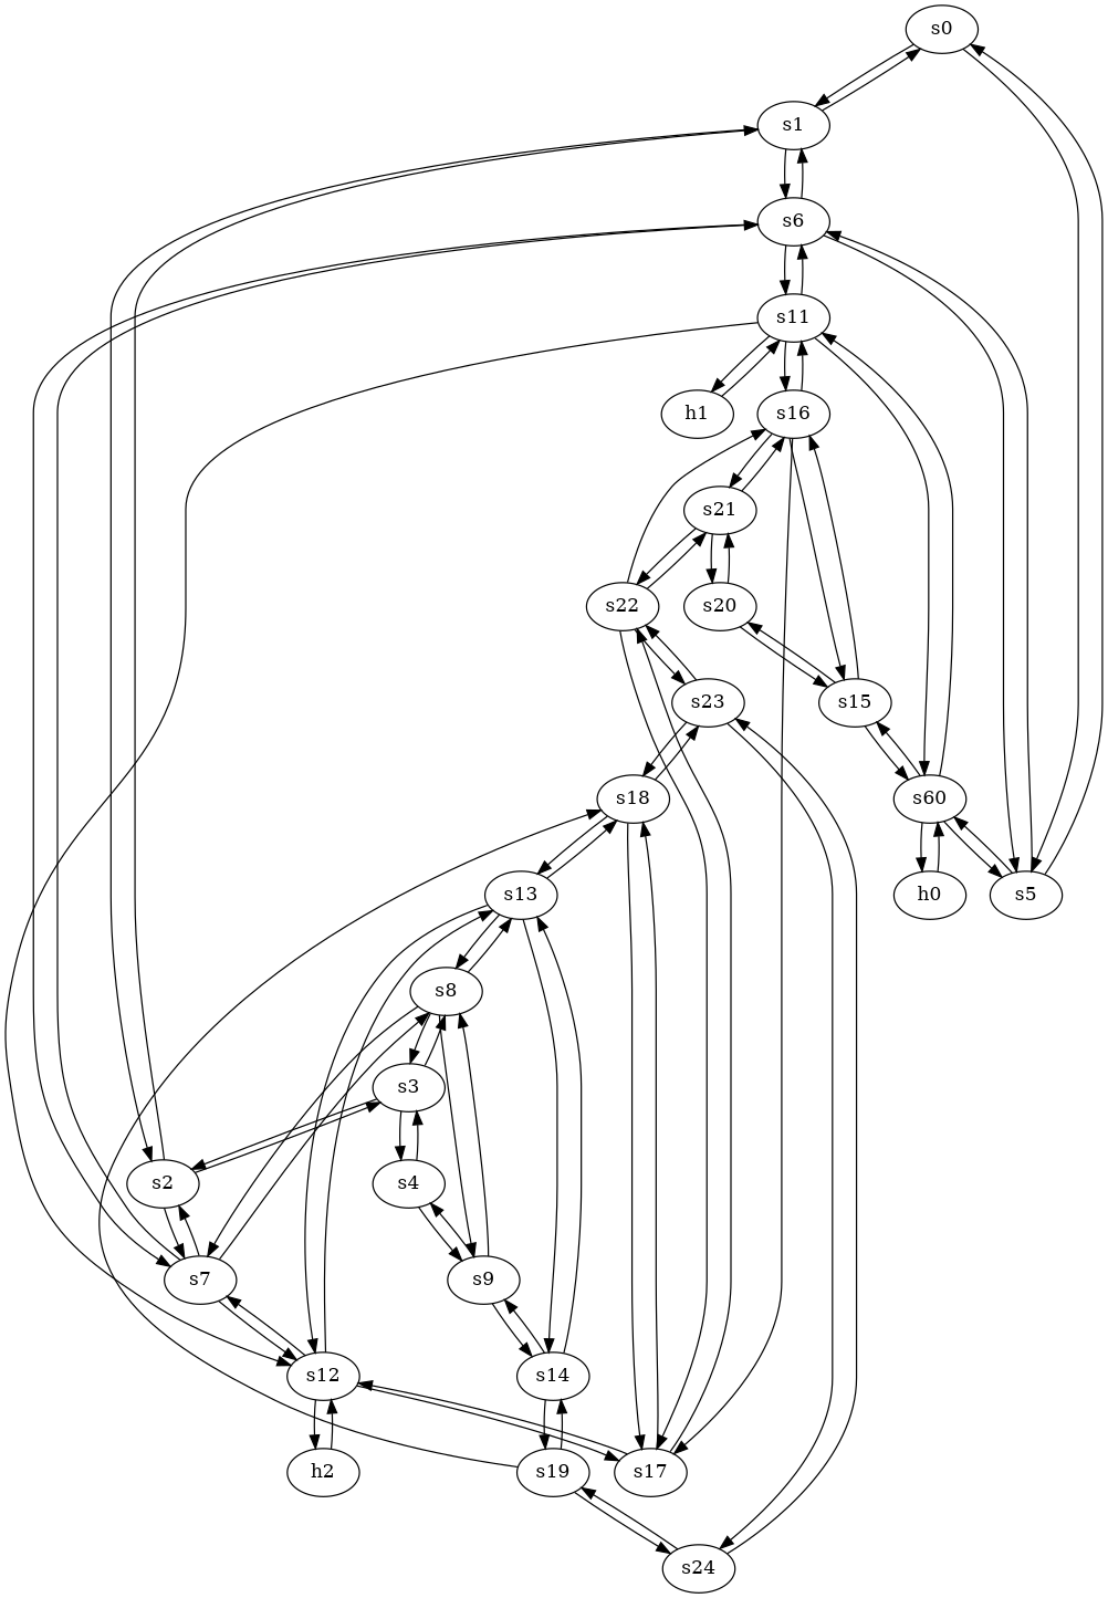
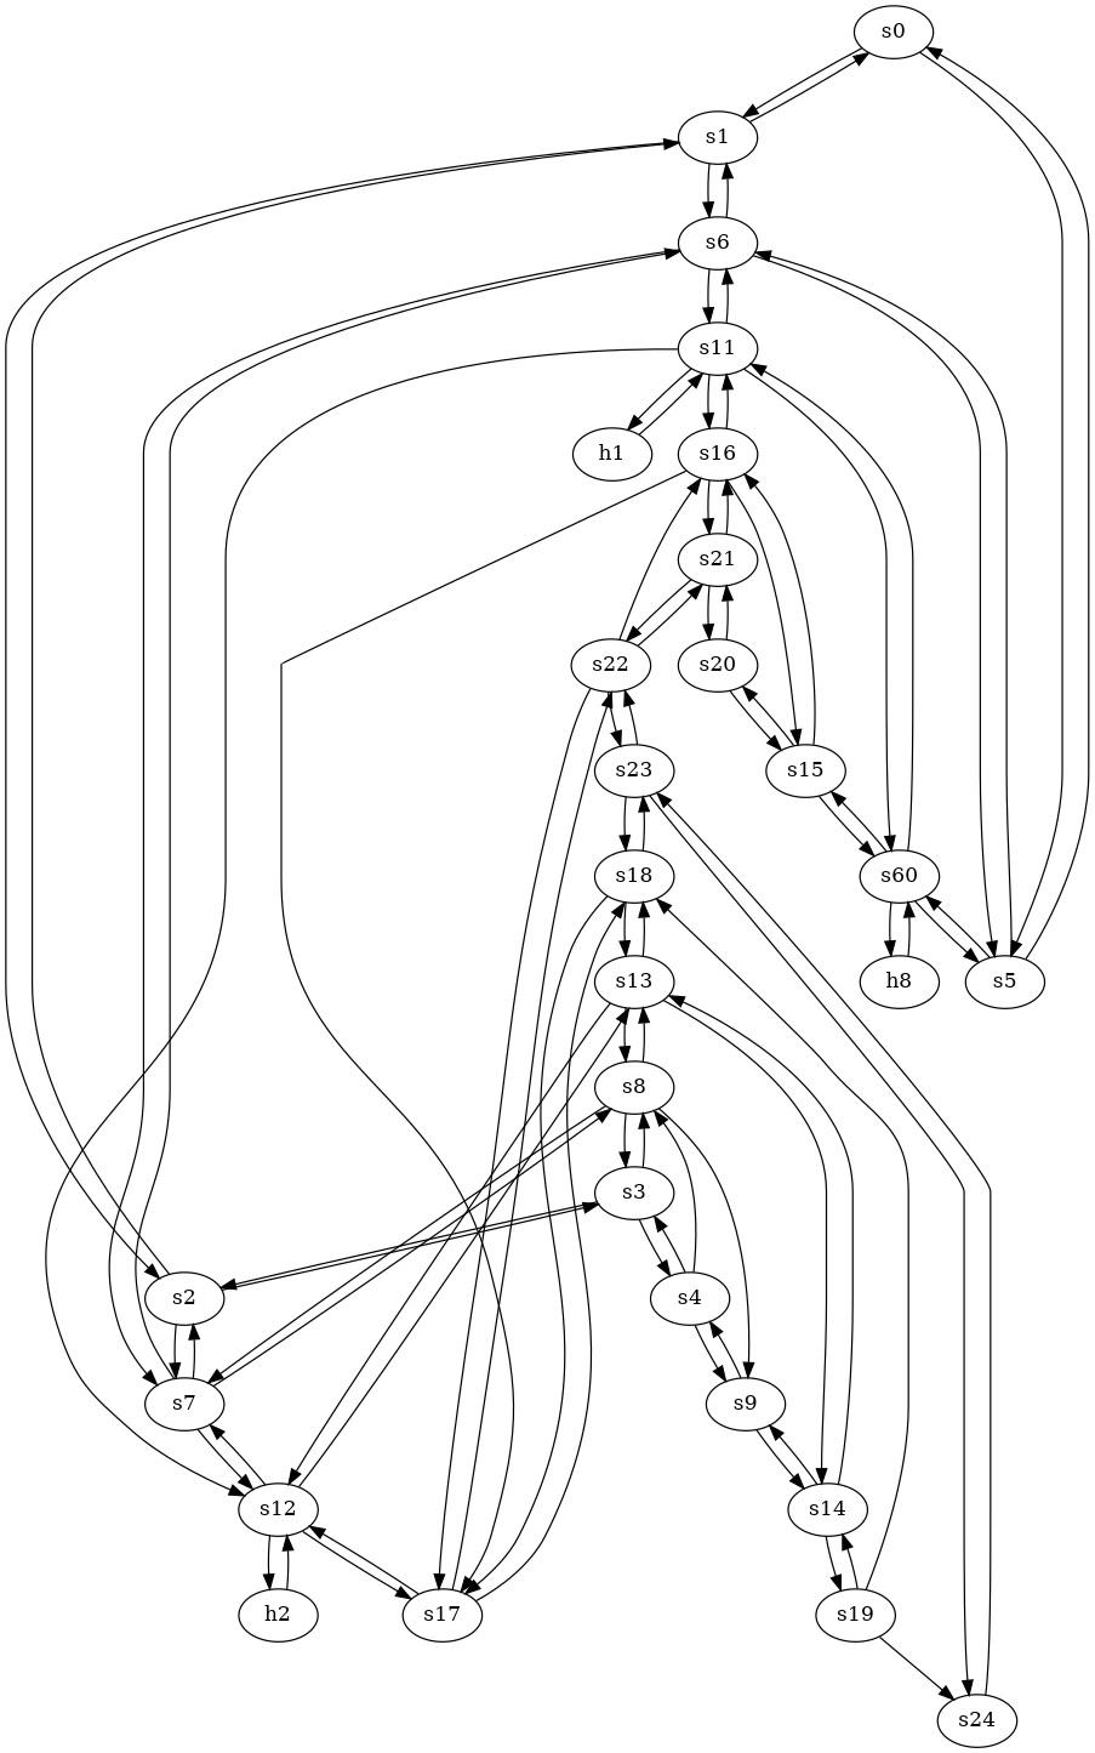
  strict digraph {
    node [type=switch]
    edge [capacity="1Gbps" cost=1 dst_port=1 src_port=1]
    s0
    s1
    s5
    s2
    s6
    n6 [label=s60]
    s3
    s7
    s11
    s4
    s8
    s12
    s9
    s13
    s14
-   h0 [ip="0.0.0.35" mac="00:00:00:00:0:35" type=host]
+   h0 [ip="0.0.0.35" mac="00:00:00:00:0:35" type=host label=h8]
    s15
    h1 [ip="0.0.0.36" mac="00:00:00:00:0:36" type=host]
    s16
    h2 [ip="0.0.0.37" mac="00:00:00:00:0:37" type=host]
    s17
    s18
    s19
    s20
    s21
    s22
    s23
    s24
    s0 -> s1
    s0 -> s5
    s1 -> s0
    s1 -> s2
    s1 -> s6
    s5 -> s0
    s5 -> s6
    s5 -> n6
    s2 -> s1
    s2 -> s3
    s2 -> s7
    s6 -> s1
    s6 -> s5
    s6 -> s7
    s6 -> s11
    n6 -> s5
    n6 -> s11
    n6 -> h0
    n6 -> s15
    s3 -> s2
    s3 -> s4
    s3 -> s8
    s7 -> s2
    s7 -> s6
    s7 -> s8
    s7 -> s12
    s11 -> s6
    s11 -> n6
    s11 -> s12
    s11 -> h1
    s11 -> s16
    s4 -> s3
    s4 -> s9
    s8 -> s3
    s8 -> s7
    s8 -> s9
    s8 -> s13
    s12 -> s7
    s12 -> s13
    s12 -> h2
    s12 -> s17
    s9 -> s4
-   s9 -> s8
+   s4 -> s8
    s9 -> s14
    s13 -> s8
    s13 -> s12
    s13 -> s14
    s13 -> s18
    s14 -> s9
    s14 -> s13
    s14 -> s19
    h0 -> n6
    s15 -> n6
    s15 -> s16
    s15 -> s20
    h1 -> s11
    s16 -> s11
    s16 -> s15
    s16 -> s17
    s16 -> s21
    h2 -> s12
    s17 -> s12
    s17 -> s18
    s17 -> s22
    s18 -> s13
    s18 -> s17
    s18 -> s23
    s19 -> s14
    s19 -> s18
    s19 -> s24
    s20 -> s15
    s20 -> s21
    s21 -> s16
    s21 -> s20
    s21 -> s22
    s22 -> s16
    s22 -> s17
    s22 -> s21
    s22 -> s23
    s23 -> s18
    s23 -> s22
    s23 -> s24
-   s24 -> s19
    s24 -> s23
  }
